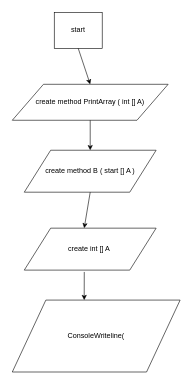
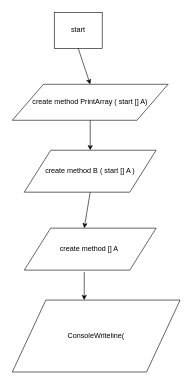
  <mxCell id="0" />
  <mxCell id="1" parent="0" />
  <mxCell id="2" value="start" style="rounded=0;whiteSpace=wrap;html=1;" vertex="1" parent="1"><mxGeometry x="90" y="20" width="80" height="60" as="geometry" /></mxCell>
  <mxCell id="3" value="" style="endArrow=classic;html=1;exitX=0.5;exitY=1;exitDx=0;exitDy=0;" edge="1" parent="1" source="2"><mxGeometry width="50" height="50" relative="1" as="geometry"><mxPoint x="90" y="150" as="sourcePoint" /><mxPoint x="150" y="140" as="targetPoint" /></mxGeometry></mxCell>
- <mxCell id="4" value="&lt;span style=&quot;white-space: normal&quot;&gt;create method PrintArray ( int [] A)&lt;/span&gt;" style="shape=parallelogram;perimeter=parallelogramPerimeter;whiteSpace=wrap;html=1;" vertex="1" parent="1"><mxGeometry x="20" y="140" width="260" height="60" as="geometry" /></mxCell>
+ <mxCell id="4" value="&lt;span style=&quot;white-space: normal&quot;&gt;create method PrintArray ( start [] A)&lt;/span&gt;" style="shape=parallelogram;perimeter=parallelogramPerimeter;whiteSpace=wrap;html=1;" vertex="1" parent="1"><mxGeometry x="20" y="140" width="260" height="60" as="geometry" /></mxCell>
  <mxCell id="5" value="" style="endArrow=classic;html=1;exitX=0.5;exitY=1;exitDx=0;exitDy=0;" edge="1" parent="1" source="4"><mxGeometry width="50" height="50" relative="1" as="geometry"><mxPoint x="100" y="330" as="sourcePoint" /><mxPoint x="150" y="250" as="targetPoint" /></mxGeometry></mxCell>
  <mxCell id="6" value="&lt;span style=&quot;white-space: normal&quot;&gt;create method B ( start [] A )&lt;/span&gt;" style="shape=parallelogram;perimeter=parallelogramPerimeter;whiteSpace=wrap;html=1;" vertex="1" parent="1"><mxGeometry x="40" y="250" width="220" height="70" as="geometry" /></mxCell>
  <mxCell id="7" value="" style="endArrow=classic;html=1;exitX=0.5;exitY=1;exitDx=0;exitDy=0;" edge="1" parent="1" source="6"><mxGeometry width="50" height="50" relative="1" as="geometry"><mxPoint x="120" y="420" as="sourcePoint" /><mxPoint x="140" y="380" as="targetPoint" /></mxGeometry></mxCell>
- <mxCell id="8" value="create int [] A&amp;nbsp;" style="shape=parallelogram;perimeter=parallelogramPerimeter;whiteSpace=wrap;html=1;" vertex="1" parent="1"><mxGeometry x="40" y="380" width="220" height="70" as="geometry" /></mxCell>
+ <mxCell id="8" value="create method [] A&amp;nbsp;" style="shape=parallelogram;perimeter=parallelogramPerimeter;whiteSpace=wrap;html=1;" vertex="1" parent="1"><mxGeometry x="40" y="380" width="220" height="70" as="geometry" /></mxCell>
  <mxCell id="9" value="" style="endArrow=classic;html=1;exitX=0.455;exitY=1.043;exitDx=0;exitDy=0;exitPerimeter=0;" edge="1" parent="1" source="8"><mxGeometry width="50" height="50" relative="1" as="geometry"><mxPoint x="130" y="530" as="sourcePoint" /><mxPoint x="140" y="500" as="targetPoint" /></mxGeometry></mxCell>
  <mxCell id="10" value="ConsoleWriteline(" style="shape=parallelogram;perimeter=parallelogramPerimeter;whiteSpace=wrap;html=1;" vertex="1" parent="1"><mxGeometry x="20" y="500" width="280" height="120" as="geometry" /></mxCell>
